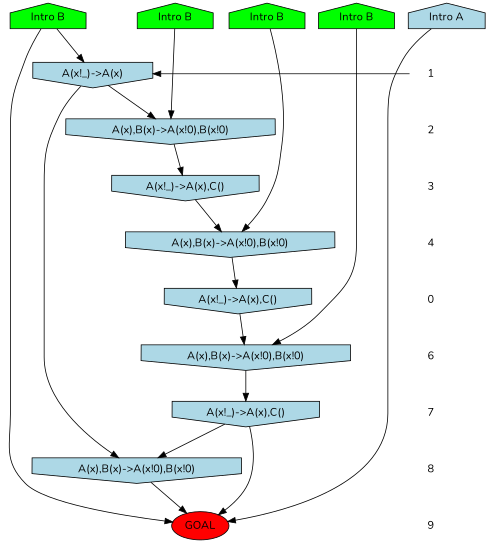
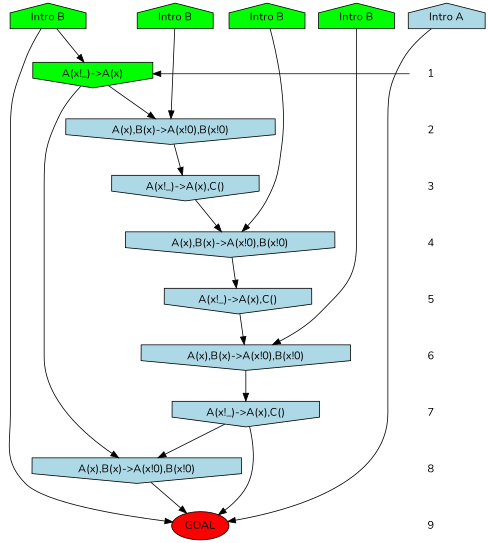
  digraph {
    fontname=Nunito
    ranksep=.5
    node [fontname=Nunito shape=plaintext style=filled]
    edge [fontname=Nunito]
    n1 [fillcolor=lightblue label="Intro A" shape=house]
    n2 [fillcolor=green label="Intro B" shape=house]
    n3 [fillcolor=green label="Intro B" shape=house]
    n4 [fillcolor=green label="Intro B" shape=house]
    n5 [fillcolor=green label="Intro B" shape=house]
    1 [style=""]
-   n7 [fillcolor=lightblue label="A(x!_)->A(x)" shape=invhouse]
+   n7 [fillcolor=green label="A(x!_)->A(x)" shape=invhouse]
    2 [style=""]
    n9 [fillcolor=lightblue label="A(x),B(x)->A(x!0),B(x!0)" shape=invhouse]
    3 [style=""]
    n11 [fillcolor=lightblue label="A(x!_)->A(x),C()" shape=invhouse]
    4 [style=""]
    n13 [fillcolor=lightblue label="A(x),B(x)->A(x!0),B(x!0)" shape=invhouse]
-   5 [label=0 style=""]
+   5 [style=""]
    n15 [fillcolor=lightblue label="A(x!_)->A(x),C()" shape=invhouse]
    6 [style=""]
    n17 [fillcolor=lightblue label="A(x),B(x)->A(x!0),B(x!0)" shape=invhouse]
    7 [style=""]
    n19 [fillcolor=lightblue label="A(x!_)->A(x),C()" shape=invhouse]
    8 [style=""]
    n21 [fillcolor=lightblue label="A(x),B(x)->A(x!0),B(x!0)" shape=invhouse]
    9 [style=""]
    n23 [fillcolor=red label=GOAL shape=""]
    subgraph sub_1 {
      rank=same
      n1
      n2
      n3
      n4
      n5
    }
    subgraph sub_2 {
      rank=same
      1
      n7
    }
    subgraph sub_3 {
      rank=same
      2
      n9
    }
    subgraph sub_4 {
      rank=same
      3
      n11
    }
    subgraph sub_5 {
      rank=same
      4
      n13
    }
    subgraph sub_6 {
      rank=same
      5
      n15
    }
    subgraph sub_7 {
      rank=same
      6
      n17
    }
    subgraph sub_8 {
      rank=same
      7
      n19
    }
    subgraph sub_9 {
      rank=same
      8
      n21
    }
    subgraph sub_10 {
      rank=same
      9
      n23
    }
    n1 -> n23
    n2 -> n7
    n2 -> n23
    n3 -> n17
    n4 -> n13
    n5 -> n9
    1 -> n7
    1 -> 2 [style=invis]
    n7 -> n9
    n7 -> n21
    2 -> 3 [style=invis]
    n9 -> n11
    3 -> 4 [style=invis]
    n11 -> n13
    4 -> 5 [style=invis]
    n13 -> n15
    5 -> 6 [style=invis]
    n15 -> n17
    6 -> 7 [style=invis]
    n17 -> n19
    7 -> 8 [style=invis]
    n19 -> n21
    n19 -> n23
    8 -> 9 [style=invis]
    n21 -> n23
  }
